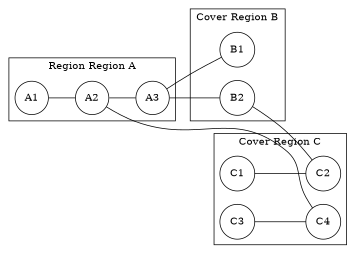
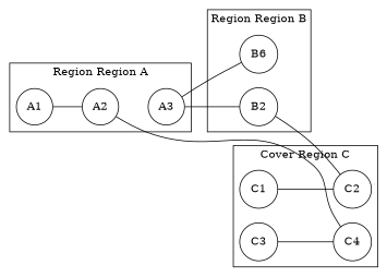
  graph {
    rankdir=LR
    node [fillcolor=white shape=circle style=filled]
    A1
    A2
    A3
-   B1
+   B1 [label=B6]
    B2
    C1
    C2
    C3
    C4
    subgraph cluster_1 {
      label="Region Region A"
      A1
      A2
      A3
    }
    subgraph cluster_2 {
-     label="Cover Region B"
+     label="Region Region B"
      B1
      B2
    }
    subgraph cluster_3 {
      label="Cover Region C"
      C1
      C2
      C3
      C4
    }
    A1 -- A2
-   A2 -- A3
    A2 -- C4
    A3 -- B1
    A3 -- B2
    B2 -- C2
    C1 -- C2
    C3 -- C4
  }
